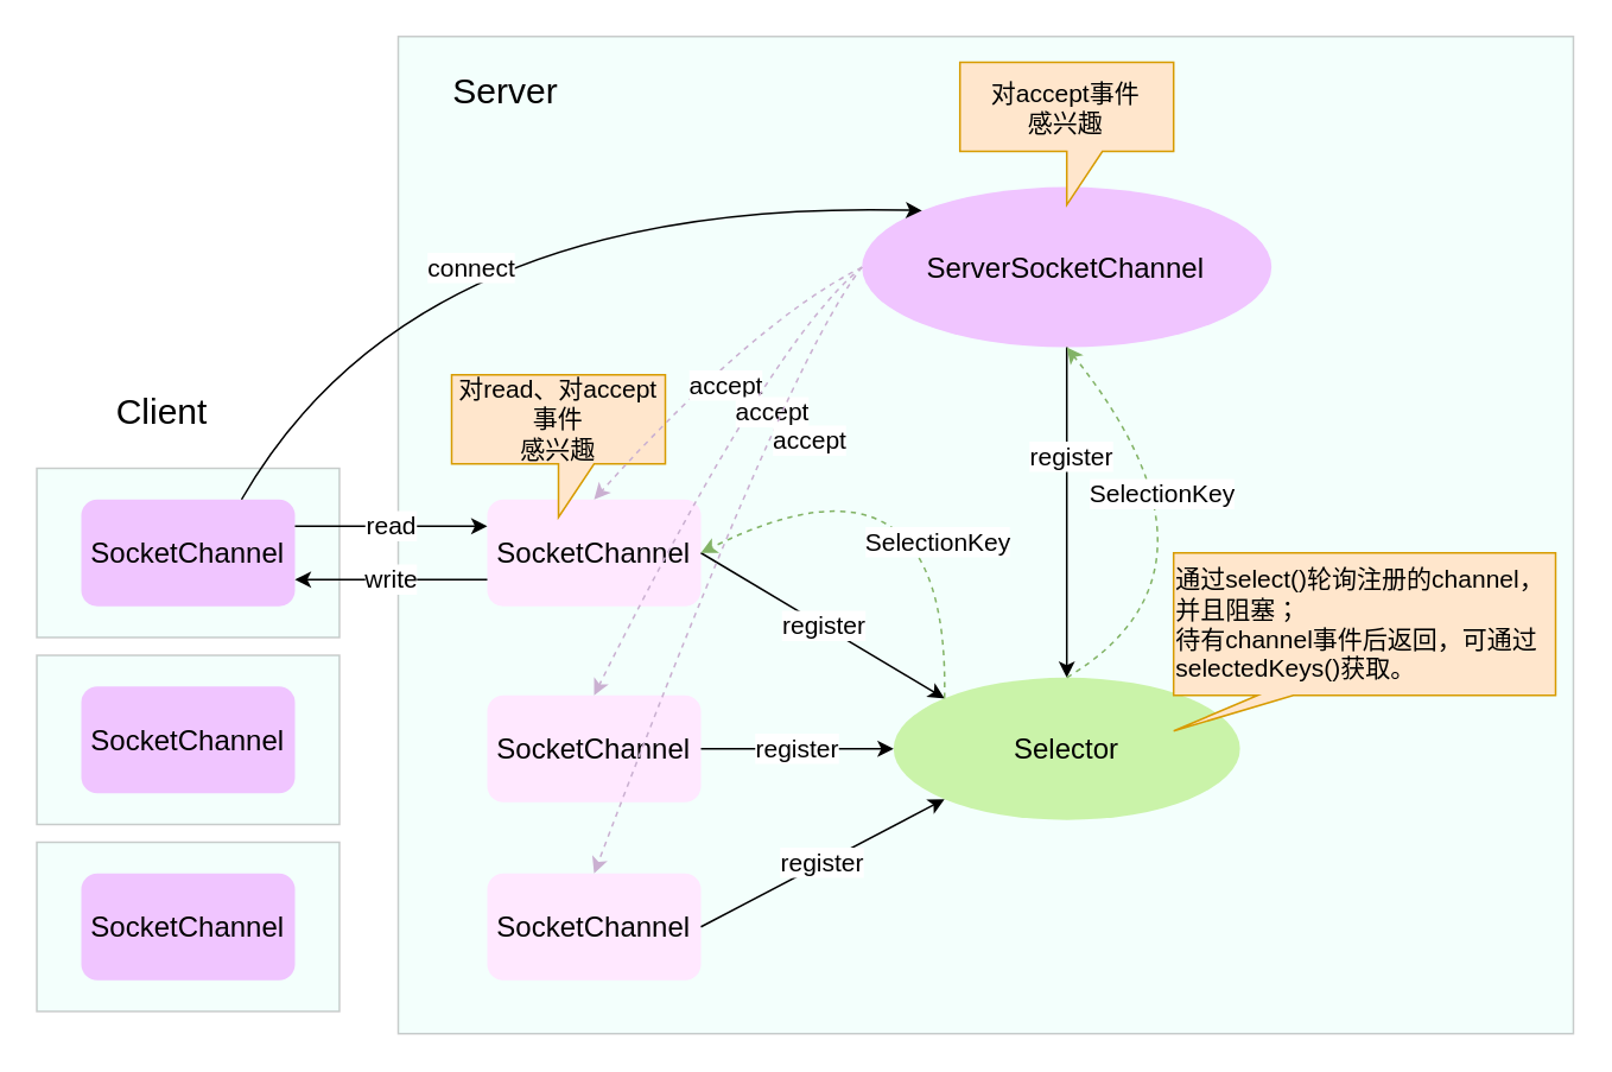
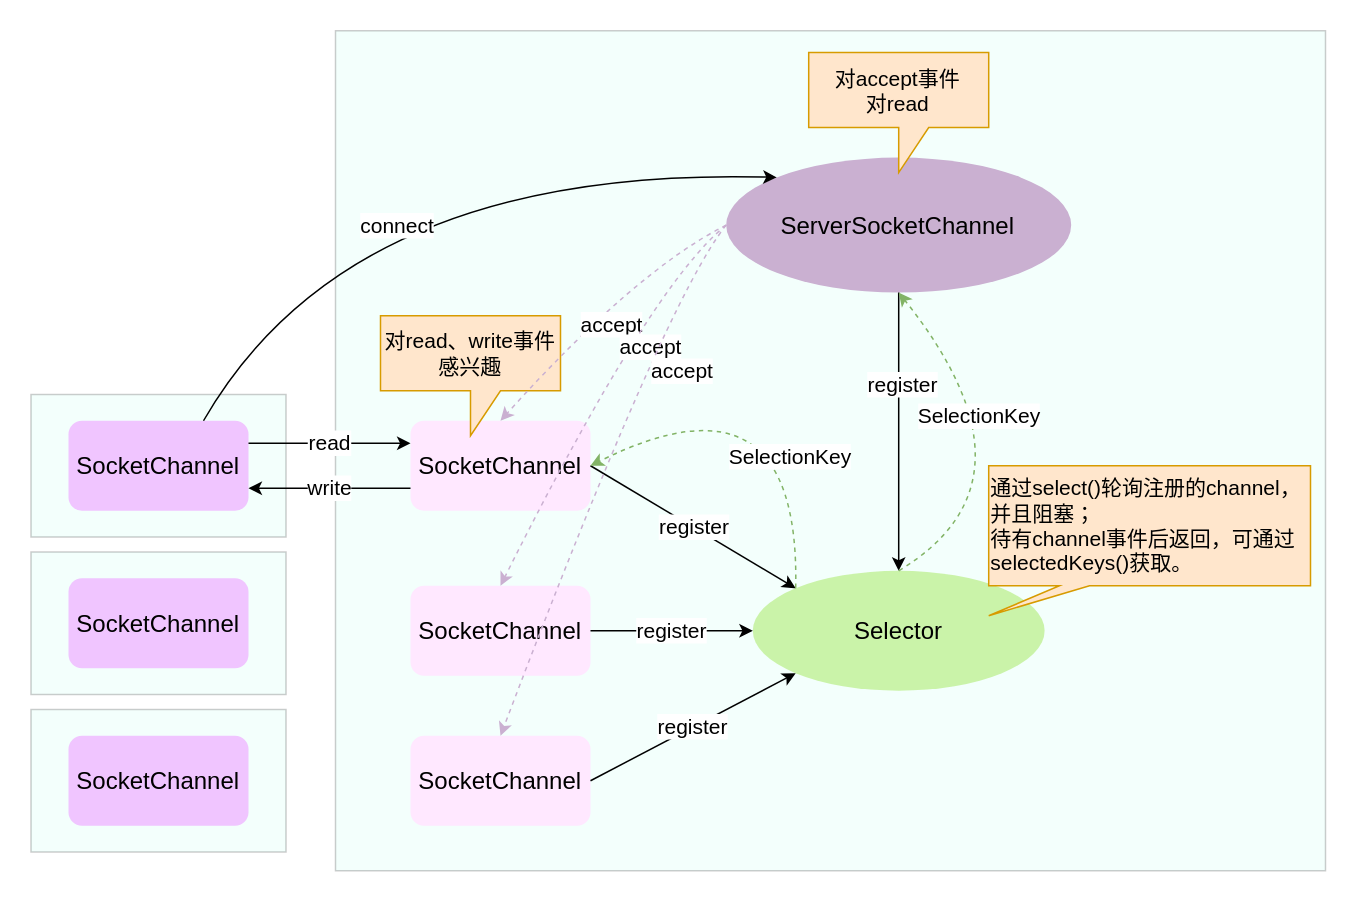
  <mxCell id="0" />
  <mxCell id="1" parent="0" />
  <mxCell id="2" value="" style="rounded=0;whiteSpace=wrap;html=1;fillColor=#C4FCEF;opacity=20;fontSize=14;strokeColor=#000000;" parent="1" vertex="1"><mxGeometry x="223" y="20" width="660" height="560" as="geometry" /></mxCell>
  <mxCell id="3" value="Selector" style="ellipse;whiteSpace=wrap;html=1;fontSize=16;fillColor=#C1F195;strokeColor=none;opacity=80;" parent="1" vertex="1"><mxGeometry x="501.21" y="380" width="194.53" height="80" as="geometry" /></mxCell>
- <mxCell id="4" value="ServerSocketChannel" style="ellipse;whiteSpace=wrap;html=1;fontSize=16;fillColor=#f0c5ff;strokeColor=none;" parent="1" vertex="1"><mxGeometry x="483.47" y="104.57" width="230" height="90" as="geometry" /></mxCell>
+ <mxCell id="4" value="ServerSocketChannel" style="ellipse;whiteSpace=wrap;html=1;fontSize=16;fillColor=#CAB0D1;strokeColor=none;" parent="1" vertex="1"><mxGeometry x="483.47" y="104.57" width="230" height="90" as="geometry" /></mxCell>
  <mxCell id="5" value="SocketChannel" style="rounded=1;whiteSpace=wrap;html=1;fontSize=16;fillColor=#FFE8FF;strokeColor=none;" parent="1" vertex="1"><mxGeometry x="273" y="280" width="120" height="60" as="geometry" /></mxCell>
  <mxCell id="6" value="SocketChannel" style="rounded=1;whiteSpace=wrap;html=1;fontSize=16;fillColor=#FFE8FF;strokeColor=none;" parent="1" vertex="1"><mxGeometry x="273" y="490" width="120" height="60" as="geometry" /></mxCell>
  <mxCell id="7" value="SocketChannel" style="rounded=1;whiteSpace=wrap;html=1;fontSize=16;fillColor=#FFE8FF;strokeColor=none;" parent="1" vertex="1"><mxGeometry x="273" y="390" width="120" height="60" as="geometry" /></mxCell>
  <mxCell id="8" value="" style="rounded=0;whiteSpace=wrap;html=1;fillColor=#C4FCEF;opacity=20;" parent="1" vertex="1"><mxGeometry x="20" y="262.5" width="170" height="95" as="geometry" /></mxCell>
  <mxCell id="9" value="SocketChannel" style="rounded=1;whiteSpace=wrap;html=1;fontSize=16;fillColor=#F0C5FF;strokeColor=none;" parent="1" vertex="1"><mxGeometry x="45" y="280" width="120" height="60" as="geometry" /></mxCell>
  <mxCell id="10" value="read" style="endArrow=classic;html=1;rounded=0;exitX=1;exitY=0.25;exitDx=0;exitDy=0;entryX=0;entryY=0.25;entryDx=0;entryDy=0;fontSize=14;" parent="1" source="9" target="5" edge="1"><mxGeometry width="50" height="50" relative="1" as="geometry"><mxPoint x="73" y="450" as="sourcePoint" /><mxPoint x="123" y="400" as="targetPoint" /></mxGeometry></mxCell>
  <mxCell id="11" value="write" style="endArrow=classic;html=1;rounded=0;exitX=0;exitY=0.75;exitDx=0;exitDy=0;entryX=1;entryY=0.75;entryDx=0;entryDy=0;fontSize=14;" parent="1" source="5" target="9" edge="1"><mxGeometry width="50" height="50" relative="1" as="geometry"><mxPoint x="108" y="220" as="sourcePoint" /><mxPoint x="263" y="220" as="targetPoint" /></mxGeometry></mxCell>
  <mxCell id="12" value="register" style="endArrow=classic;html=1;rounded=0;exitX=1;exitY=0.5;exitDx=0;exitDy=0;entryX=0;entryY=0;entryDx=0;entryDy=0;fontSize=14;" parent="1" source="5" target="3" edge="1"><mxGeometry width="50" height="50" relative="1" as="geometry"><mxPoint x="63" y="500" as="sourcePoint" /><mxPoint x="113" y="450" as="targetPoint" /></mxGeometry></mxCell>
  <mxCell id="13" value="" style="endArrow=classic;html=1;rounded=0;exitX=0.5;exitY=1;exitDx=0;exitDy=0;entryX=0.5;entryY=0;entryDx=0;entryDy=0;" parent="1" source="4" target="3" edge="1"><mxGeometry width="50" height="50" relative="1" as="geometry"><mxPoint x="378.47" y="480" as="sourcePoint" /><mxPoint x="428.47" y="430" as="targetPoint" /></mxGeometry></mxCell>
  <mxCell id="14" value="register" style="edgeLabel;html=1;align=center;verticalAlign=middle;resizable=0;points=[];fontSize=14;" parent="13" vertex="1" connectable="0"><mxGeometry x="-0.34" y="2" relative="1" as="geometry"><mxPoint as="offset" /></mxGeometry></mxCell>
  <mxCell id="15" value="" style="endArrow=classic;html=1;exitX=0;exitY=0;exitDx=0;exitDy=0;entryX=1;entryY=0.5;entryDx=0;entryDy=0;curved=1;dashed=1;strokeWidth=1;fillColor=#d5e8d4;strokeColor=#82b366;" parent="1" source="3" target="5" edge="1"><mxGeometry width="50" height="50" relative="1" as="geometry"><mxPoint x="443" y="550" as="sourcePoint" /><mxPoint x="493" y="500" as="targetPoint" /><Array as="points"><mxPoint x="533" y="240" /></Array></mxGeometry></mxCell>
  <mxCell id="16" value="SelectionKey" style="edgeLabel;html=1;align=center;verticalAlign=middle;resizable=0;points=[];fontSize=14;" parent="15" vertex="1" connectable="0"><mxGeometry x="0.122" y="40" relative="1" as="geometry"><mxPoint x="-6" y="18" as="offset" /></mxGeometry></mxCell>
  <mxCell id="17" value="" style="endArrow=classic;html=1;exitX=0.5;exitY=0;exitDx=0;exitDy=0;entryX=0.5;entryY=1;entryDx=0;entryDy=0;curved=1;dashed=1;strokeWidth=1;fillColor=#d5e8d4;strokeColor=#82b366;" parent="1" source="3" target="4" edge="1"><mxGeometry width="50" height="50" relative="1" as="geometry"><mxPoint x="548.47" y="430" as="sourcePoint" /><mxPoint x="228.47" y="235" as="targetPoint" /><Array as="points"><mxPoint x="698.47" y="320" /></Array></mxGeometry></mxCell>
  <mxCell id="18" value="SelectionKey" style="edgeLabel;html=1;align=center;verticalAlign=middle;resizable=0;points=[];fontSize=14;" parent="17" vertex="1" connectable="0"><mxGeometry x="0.122" y="40" relative="1" as="geometry"><mxPoint x="8" y="-38" as="offset" /></mxGeometry></mxCell>
  <mxCell id="19" value="register" style="endArrow=classic;html=1;rounded=0;exitX=1;exitY=0.5;exitDx=0;exitDy=0;entryX=0;entryY=0.5;entryDx=0;entryDy=0;fontSize=14;" parent="1" source="7" target="3" edge="1"><mxGeometry width="50" height="50" relative="1" as="geometry"><mxPoint x="383" y="235" as="sourcePoint" /><mxPoint x="703" y="430" as="targetPoint" /></mxGeometry></mxCell>
  <mxCell id="20" value="register" style="endArrow=classic;html=1;rounded=0;exitX=1;exitY=0.5;exitDx=0;exitDy=0;entryX=0;entryY=1;entryDx=0;entryDy=0;fontSize=14;" parent="1" source="6" target="3" edge="1"><mxGeometry width="50" height="50" relative="1" as="geometry"><mxPoint x="393" y="245" as="sourcePoint" /><mxPoint x="713" y="440" as="targetPoint" /></mxGeometry></mxCell>
- <mxCell id="21" value="对accept事件&lt;br&gt;感兴趣" style="shape=callout;whiteSpace=wrap;html=1;perimeter=calloutPerimeter;fillColor=#ffe6cc;strokeColor=#d79b00;fontSize=14;" parent="1" vertex="1"><mxGeometry x="538.47" y="34.57" width="120" height="80" as="geometry" /></mxCell>
- <mxCell id="22" value="对read、对accept事件&lt;br style=&quot;font-size: 14px;&quot;&gt;感兴趣" style="shape=callout;whiteSpace=wrap;html=1;perimeter=calloutPerimeter;fillColor=#ffe6cc;strokeColor=#d79b00;fontSize=14;" parent="1" vertex="1"><mxGeometry x="253" y="210" width="120" height="80" as="geometry" /></mxCell>
+ <mxCell id="21" value="对accept事件&lt;br&gt;对read" style="shape=callout;whiteSpace=wrap;html=1;perimeter=calloutPerimeter;fillColor=#ffe6cc;strokeColor=#d79b00;fontSize=14;" parent="1" vertex="1"><mxGeometry x="538.47" y="34.57" width="120" height="80" as="geometry" /></mxCell>
+ <mxCell id="22" value="对read、write事件&lt;br style=&quot;font-size: 14px;&quot;&gt;感兴趣" style="shape=callout;whiteSpace=wrap;html=1;perimeter=calloutPerimeter;fillColor=#ffe6cc;strokeColor=#d79b00;fontSize=14;" parent="1" vertex="1"><mxGeometry x="253" y="210" width="120" height="80" as="geometry" /></mxCell>
  <mxCell id="23" value="" style="endArrow=classic;html=1;exitX=0;exitY=0.5;exitDx=0;exitDy=0;entryX=0.5;entryY=0;entryDx=0;entryDy=0;curved=1;dashed=1;strokeColor=#CAB0D1;" parent="1" source="4" target="5" edge="1"><mxGeometry width="50" height="50" relative="1" as="geometry"><mxPoint x="615.574" y="401.716" as="sourcePoint" /><mxPoint x="403" y="320" as="targetPoint" /><Array as="points"><mxPoint x="423" y="180" /></Array></mxGeometry></mxCell>
  <mxCell id="24" value="accept" style="edgeLabel;html=1;align=center;verticalAlign=middle;resizable=0;points=[];fontSize=14;" parent="23" vertex="1" connectable="0"><mxGeometry x="0.122" y="40" relative="1" as="geometry"><mxPoint x="-16" y="-25" as="offset" /></mxGeometry></mxCell>
  <mxCell id="25" value="" style="endArrow=classic;html=1;exitX=0;exitY=0.5;exitDx=0;exitDy=0;entryX=0.5;entryY=0;entryDx=0;entryDy=0;curved=1;dashed=1;strokeColor=#CAB0D1;" parent="1" source="4" target="7" edge="1"><mxGeometry width="50" height="50" relative="1" as="geometry"><mxPoint x="543" y="185" as="sourcePoint" /><mxPoint x="373" y="290" as="targetPoint" /><Array as="points"><mxPoint x="433" y="190" /></Array></mxGeometry></mxCell>
  <mxCell id="26" value="accept" style="edgeLabel;html=1;align=center;verticalAlign=middle;resizable=0;points=[];fontSize=14;" parent="25" vertex="1" connectable="0"><mxGeometry x="0.122" y="40" relative="1" as="geometry"><mxPoint x="7" y="-64" as="offset" /></mxGeometry></mxCell>
  <mxCell id="27" value="" style="endArrow=classic;html=1;exitX=0;exitY=0.5;exitDx=0;exitDy=0;entryX=0.5;entryY=0;entryDx=0;entryDy=0;curved=1;dashed=1;strokeColor=#CAB0D1;" parent="1" source="4" target="6" edge="1"><mxGeometry width="50" height="50" relative="1" as="geometry"><mxPoint x="553" y="195" as="sourcePoint" /><mxPoint x="383" y="300" as="targetPoint" /><Array as="points"><mxPoint x="443" y="200" /></Array></mxGeometry></mxCell>
  <mxCell id="28" value="accept" style="edgeLabel;html=1;align=center;verticalAlign=middle;resizable=0;points=[];fontSize=14;" parent="27" vertex="1" connectable="0"><mxGeometry x="0.122" y="40" relative="1" as="geometry"><mxPoint x="25" y="-104" as="offset" /></mxGeometry></mxCell>
  <mxCell id="29" value="" style="rounded=0;whiteSpace=wrap;html=1;fillColor=#C4FCEF;opacity=20;" parent="1" vertex="1"><mxGeometry x="20" y="367.5" width="170" height="95" as="geometry" /></mxCell>
  <mxCell id="30" value="SocketChannel" style="rounded=1;whiteSpace=wrap;html=1;fontSize=16;fillColor=#F0C5FF;strokeColor=none;" parent="1" vertex="1"><mxGeometry x="45" y="385" width="120" height="60" as="geometry" /></mxCell>
  <mxCell id="31" value="" style="rounded=0;whiteSpace=wrap;html=1;fillColor=#C4FCEF;opacity=20;" parent="1" vertex="1"><mxGeometry x="20" y="472.5" width="170" height="95" as="geometry" /></mxCell>
  <mxCell id="32" value="SocketChannel" style="rounded=1;whiteSpace=wrap;html=1;fontSize=16;fillColor=#F0C5FF;strokeColor=none;" parent="1" vertex="1"><mxGeometry x="45" y="490" width="120" height="60" as="geometry" /></mxCell>
- <mxCell id="33" value="Server" style="text;html=1;align=center;verticalAlign=middle;resizable=0;points=[];autosize=1;strokeColor=none;fillColor=none;fontSize=20;opacity=80;" parent="1" vertex="1"><mxGeometry x="243" y="29.57" width="80" height="40" as="geometry" /></mxCell>
- <mxCell id="34" value="Client" style="text;html=1;align=center;verticalAlign=middle;resizable=0;points=[];autosize=1;strokeColor=none;fillColor=none;fontSize=20;opacity=80;" parent="1" vertex="1"><mxGeometry x="55" y="210" width="70" height="40" as="geometry" /></mxCell>
  <mxCell id="35" value="通过select()轮询注册的channel，并且阻塞；&lt;br&gt;&lt;div style=&quot;&quot;&gt;&lt;span style=&quot;background-color: initial;&quot;&gt;待有channel事件后返回，可通过&lt;/span&gt;&lt;/div&gt;selectedKeys()获取。&lt;div style=&quot;&quot;&gt;&lt;br&gt;&lt;/div&gt;" style="shape=callout;whiteSpace=wrap;html=1;perimeter=calloutPerimeter;fillColor=#ffe6cc;strokeColor=#d79b00;fontSize=14;size=20;position=0.22;position2=0;base=20;align=left;verticalAlign=top;" parent="1" vertex="1"><mxGeometry x="658.47" y="310" width="214.53" height="100" as="geometry" /></mxCell>
  <mxCell id="36" value="connect" style="endArrow=classic;html=1;exitX=0.75;exitY=0;exitDx=0;exitDy=0;entryX=0;entryY=0;entryDx=0;entryDy=0;fontSize=14;curved=1;" edge="1" parent="1" source="9" target="4"><mxGeometry x="-0.052" y="-39" width="50" height="50" relative="1" as="geometry"><mxPoint x="175" y="305" as="sourcePoint" /><mxPoint x="283" y="305" as="targetPoint" /><Array as="points"><mxPoint x="233" y="110" /></Array><mxPoint as="offset" /></mxGeometry></mxCell>
